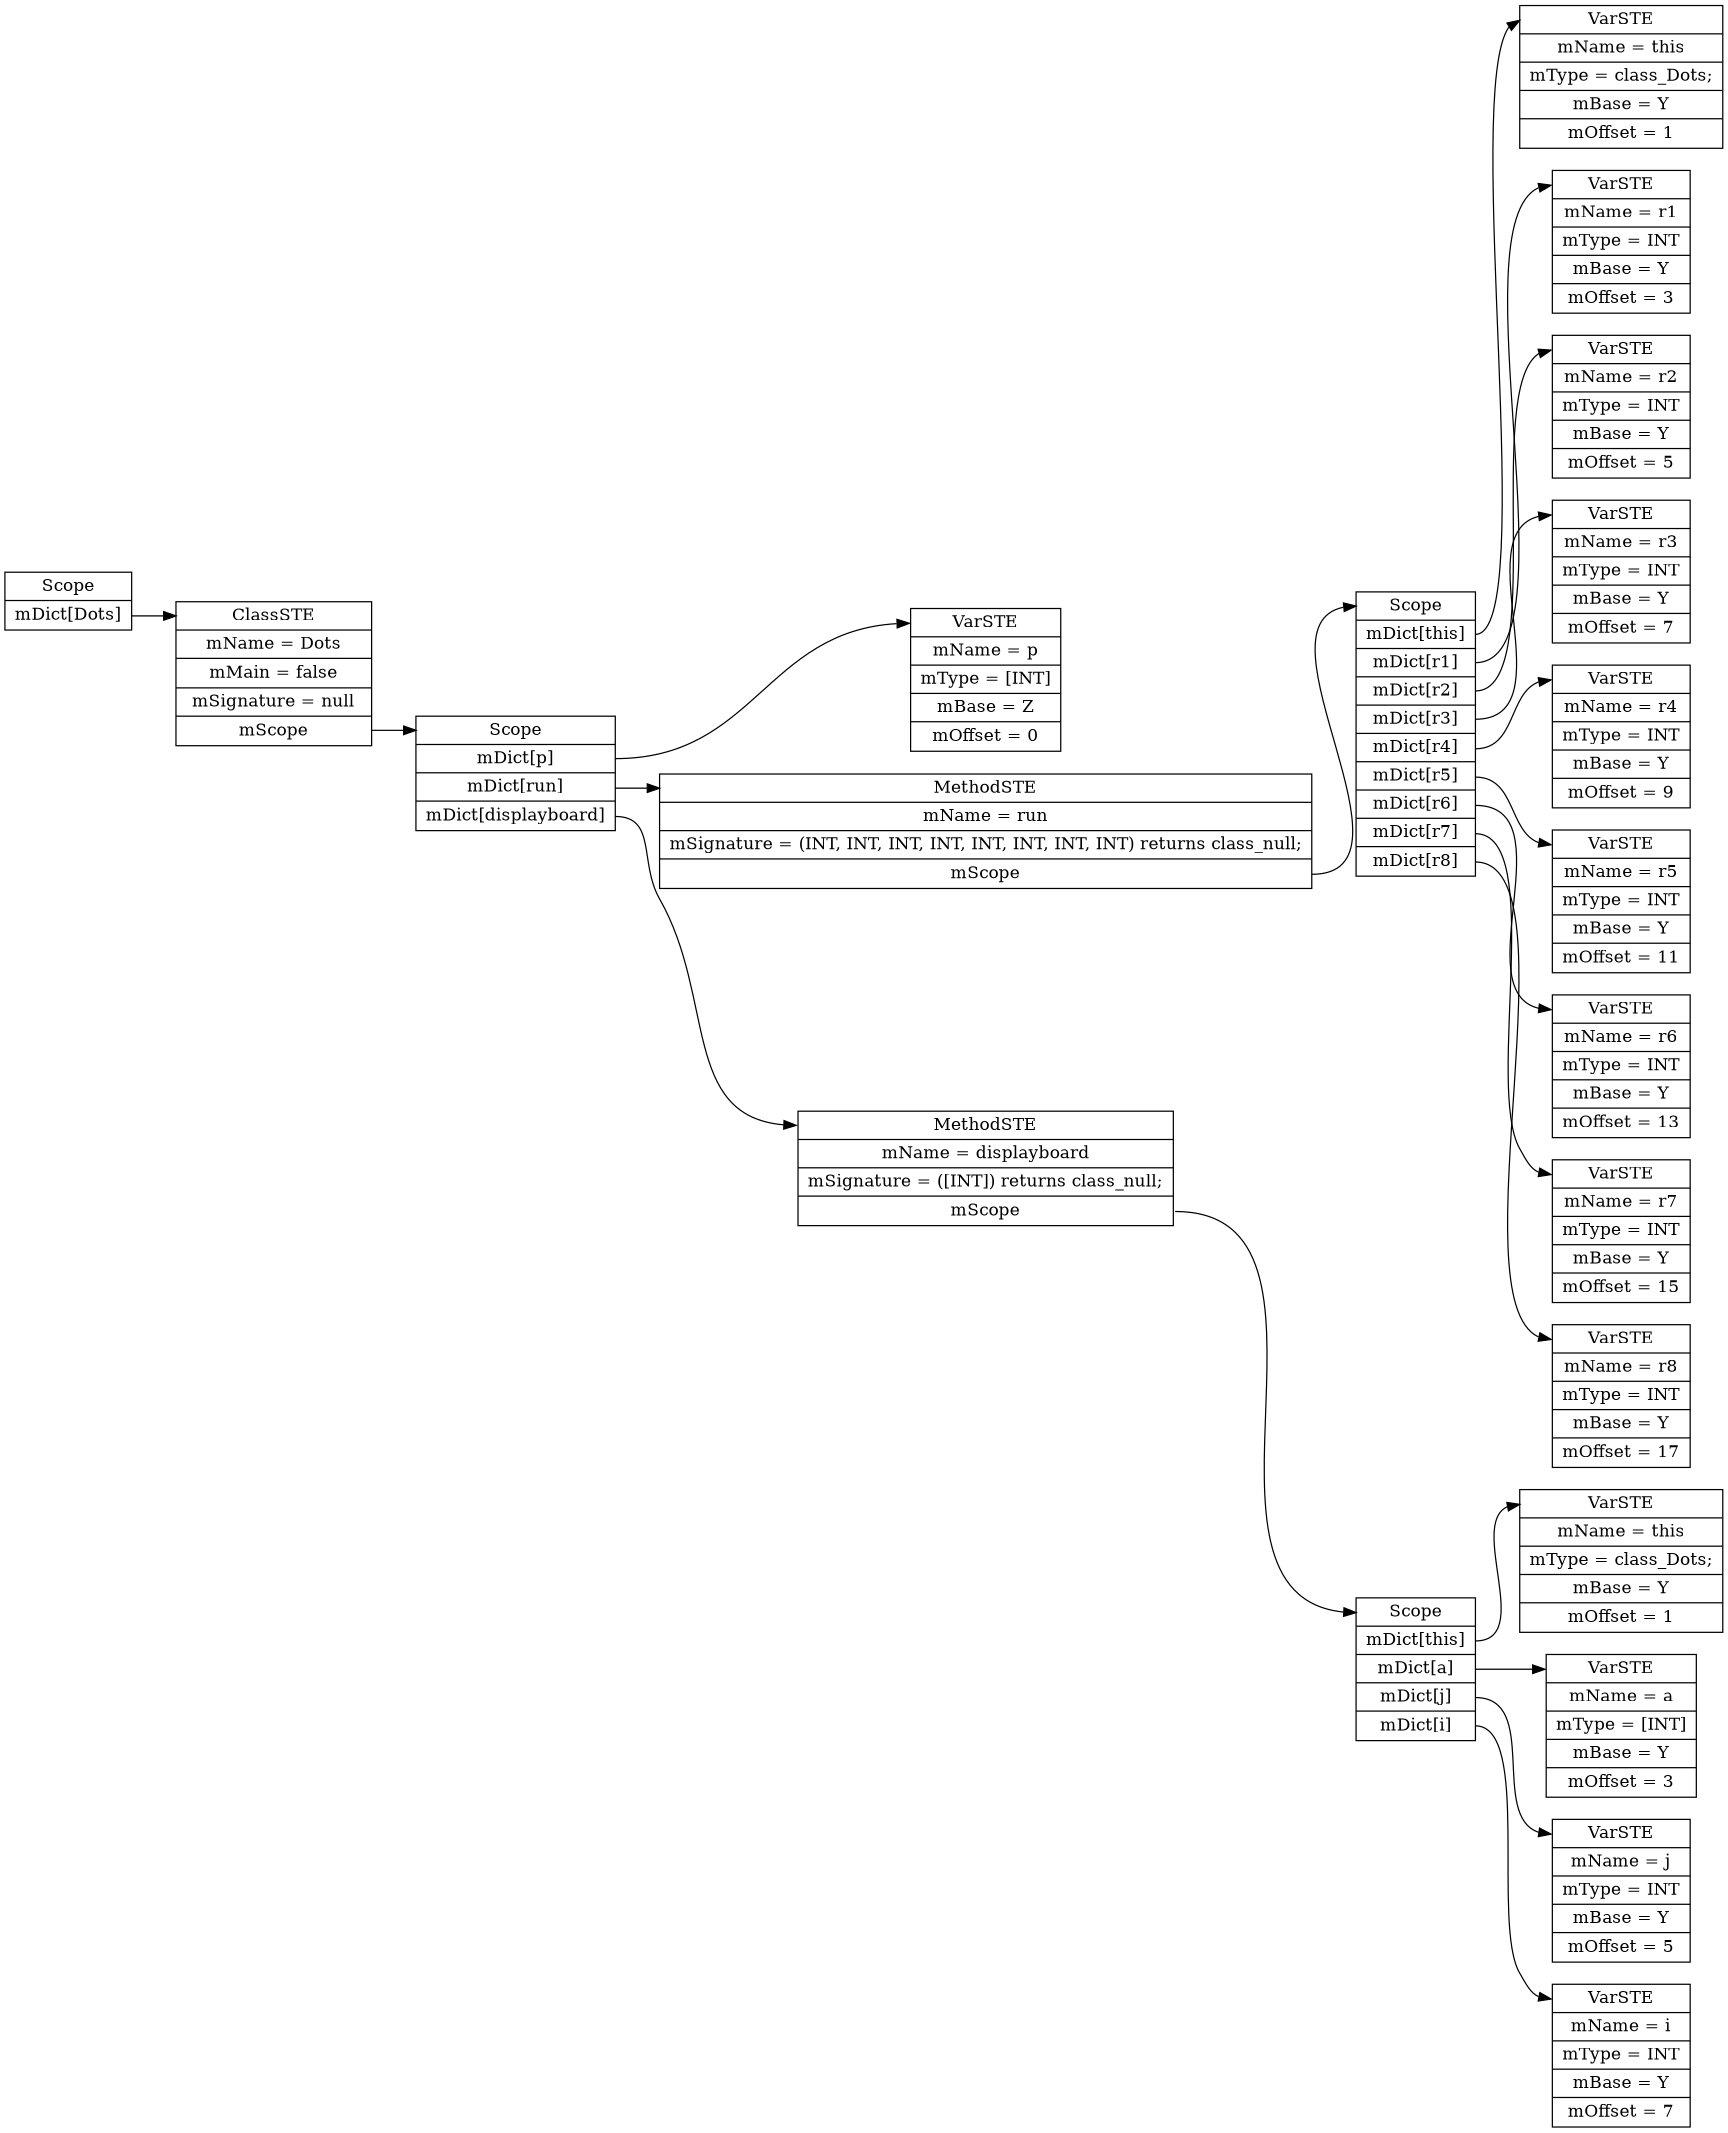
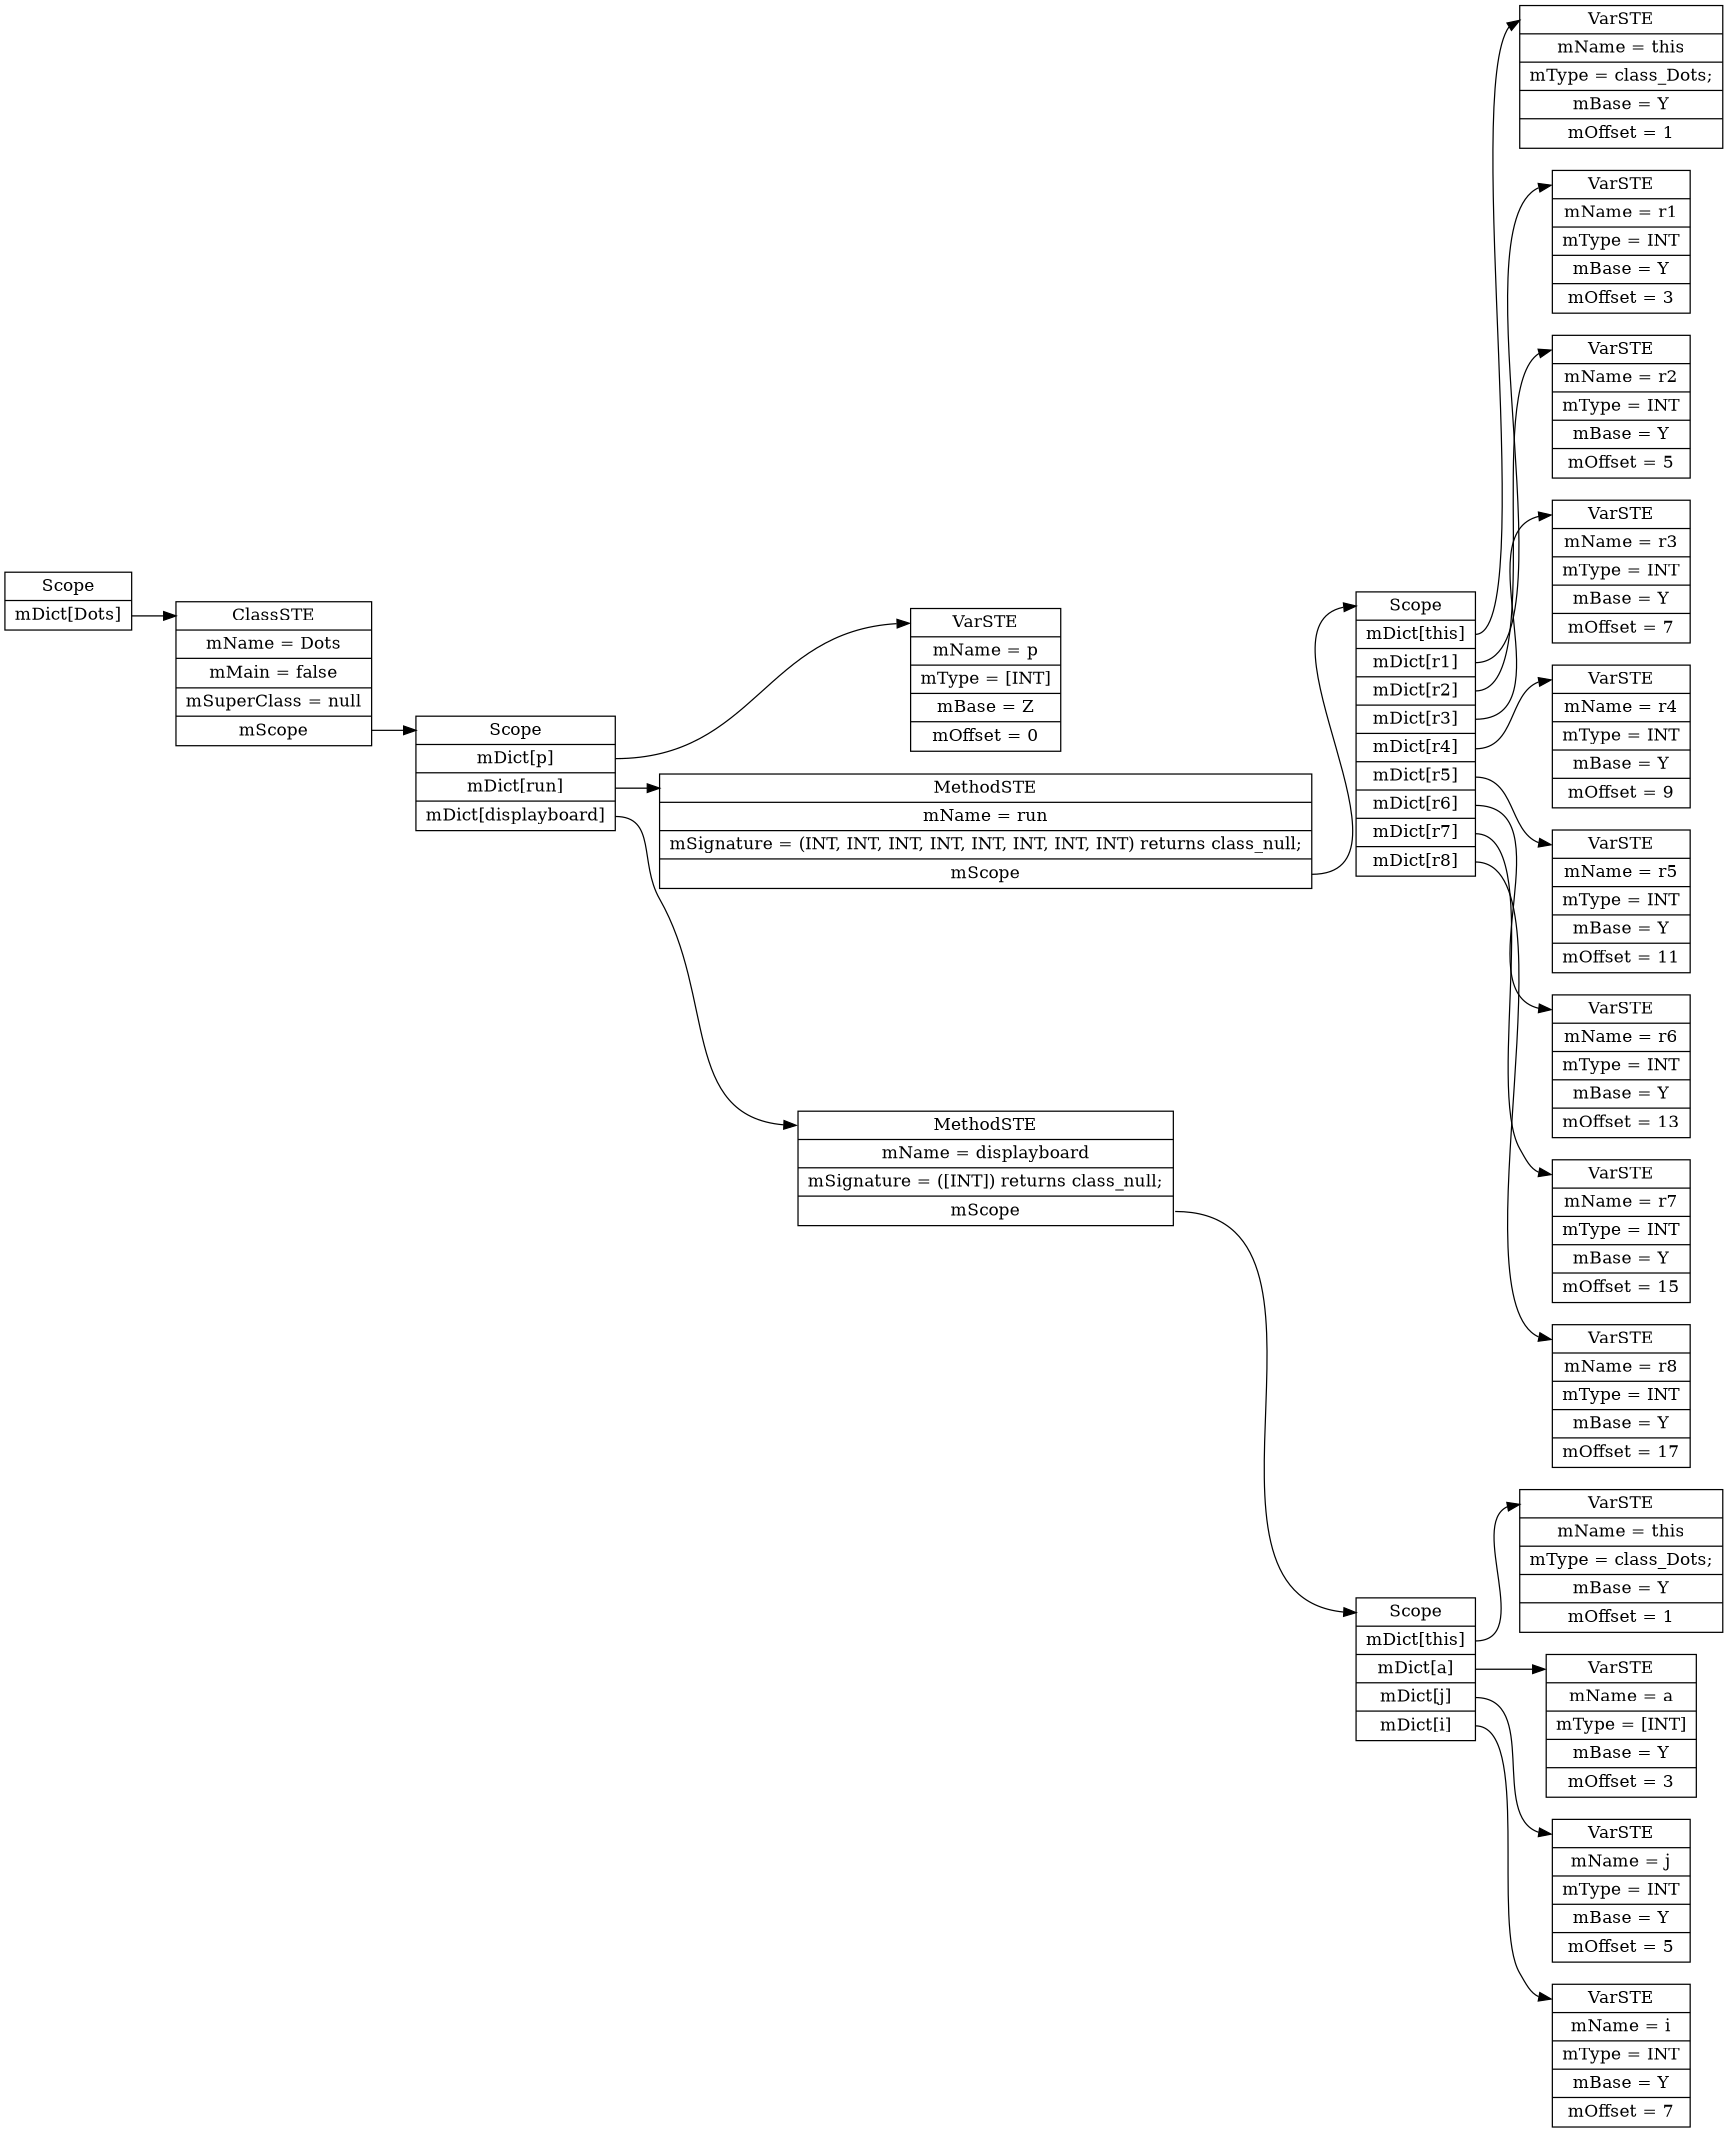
  digraph {
    rankdir=LR
    node [shape=record]
    edge [headport=f0 tailport=f3]
    n1 [label=" <f0> Scope | <f1> mDict\[Dots\] "]
-   n2 [label=" <f0> ClassSTE | <f1> mName = Dots| <f2> mMain = false| <f3> mSignature = null| <f4> mScope "]
+   n2 [label=" <f0> ClassSTE | <f1> mName = Dots| <f2> mMain = false| <f3> mSuperClass = null| <f4> mScope "]
    n3 [label=" <f0> Scope | <f1> mDict\[p\] | <f2> mDict\[run\] | <f3> mDict\[displayboard\] "]
    n4 [label=" <f0> VarSTE | <f1> mName = p| <f2> mType = [INT]| <f3> mBase = Z| <f4> mOffset = 0"]
    n5 [label=" <f0> MethodSTE | <f1> mName = run| <f2> mSignature = (INT, INT, INT, INT, INT, INT, INT, INT) returns class_null;| <f3> mScope "]
    n6 [label=" <f0> MethodSTE | <f1> mName = displayboard| <f2> mSignature = ([INT]) returns class_null;| <f3> mScope "]
    n7 [label=" <f0> Scope | <f1> mDict\[this\] | <f2> mDict\[r1\] | <f3> mDict\[r2\] | <f4> mDict\[r3\] | <f5> mDict\[r4\] | <f6> mDict\[r5\] | <f7> mDict\[r6\] | <f8> mDict\[r7\] | <f9> mDict\[r8\] "]
    n8 [label=" <f0> VarSTE | <f1> mName = this| <f2> mType = class_Dots;| <f3> mBase = Y| <f4> mOffset = 1"]
    n9 [label=" <f0> VarSTE | <f1> mName = r1| <f2> mType = INT| <f3> mBase = Y| <f4> mOffset = 3"]
    n10 [label=" <f0> VarSTE | <f1> mName = r2| <f2> mType = INT| <f3> mBase = Y| <f4> mOffset = 5"]
    n11 [label=" <f0> VarSTE | <f1> mName = r3| <f2> mType = INT| <f3> mBase = Y| <f4> mOffset = 7"]
    n12 [label=" <f0> VarSTE | <f1> mName = r4| <f2> mType = INT| <f3> mBase = Y| <f4> mOffset = 9"]
    n13 [label=" <f0> VarSTE | <f1> mName = r5| <f2> mType = INT| <f3> mBase = Y| <f4> mOffset = 11"]
    n14 [label=" <f0> VarSTE | <f1> mName = r6| <f2> mType = INT| <f3> mBase = Y| <f4> mOffset = 13"]
    n15 [label=" <f0> VarSTE | <f1> mName = r7| <f2> mType = INT| <f3> mBase = Y| <f4> mOffset = 15"]
    n16 [label=" <f0> VarSTE | <f1> mName = r8| <f2> mType = INT| <f3> mBase = Y| <f4> mOffset = 17"]
    n17 [label=" <f0> Scope | <f1> mDict\[this\] | <f2> mDict\[a\] | <f3> mDict\[j\] | <f4> mDict\[i\] "]
    n18 [label=" <f0> VarSTE | <f1> mName = this| <f2> mType = class_Dots;| <f3> mBase = Y| <f4> mOffset = 1"]
    n19 [label=" <f0> VarSTE | <f1> mName = a| <f2> mType = [INT]| <f3> mBase = Y| <f4> mOffset = 3"]
    n20 [label=" <f0> VarSTE | <f1> mName = j| <f2> mType = INT| <f3> mBase = Y| <f4> mOffset = 5"]
    n21 [label=" <f0> VarSTE | <f1> mName = i| <f2> mType = INT| <f3> mBase = Y| <f4> mOffset = 7"]
    n1 -> n2 [tailport=f1]
    n2 -> n3 [tailport=f4]
    n3 -> n4 [tailport=f1]
    n3 -> n5 [tailport=f2]
    n3 -> n6
    n5 -> n7
    n6 -> n17
    n7 -> n8 [tailport=f1]
    n7 -> n9 [tailport=f2]
    n7 -> n10
    n7 -> n11 [tailport=f4]
    n7 -> n12 [tailport=f5]
    n7 -> n13 [tailport=f6]
    n7 -> n14 [tailport=f7]
    n7 -> n15 [tailport=f8]
    n7 -> n16 [tailport=f9]
    n17 -> n18 [tailport=f1]
    n17 -> n19 [tailport=f2]
    n17 -> n20
    n17 -> n21 [tailport=f4]
  }
